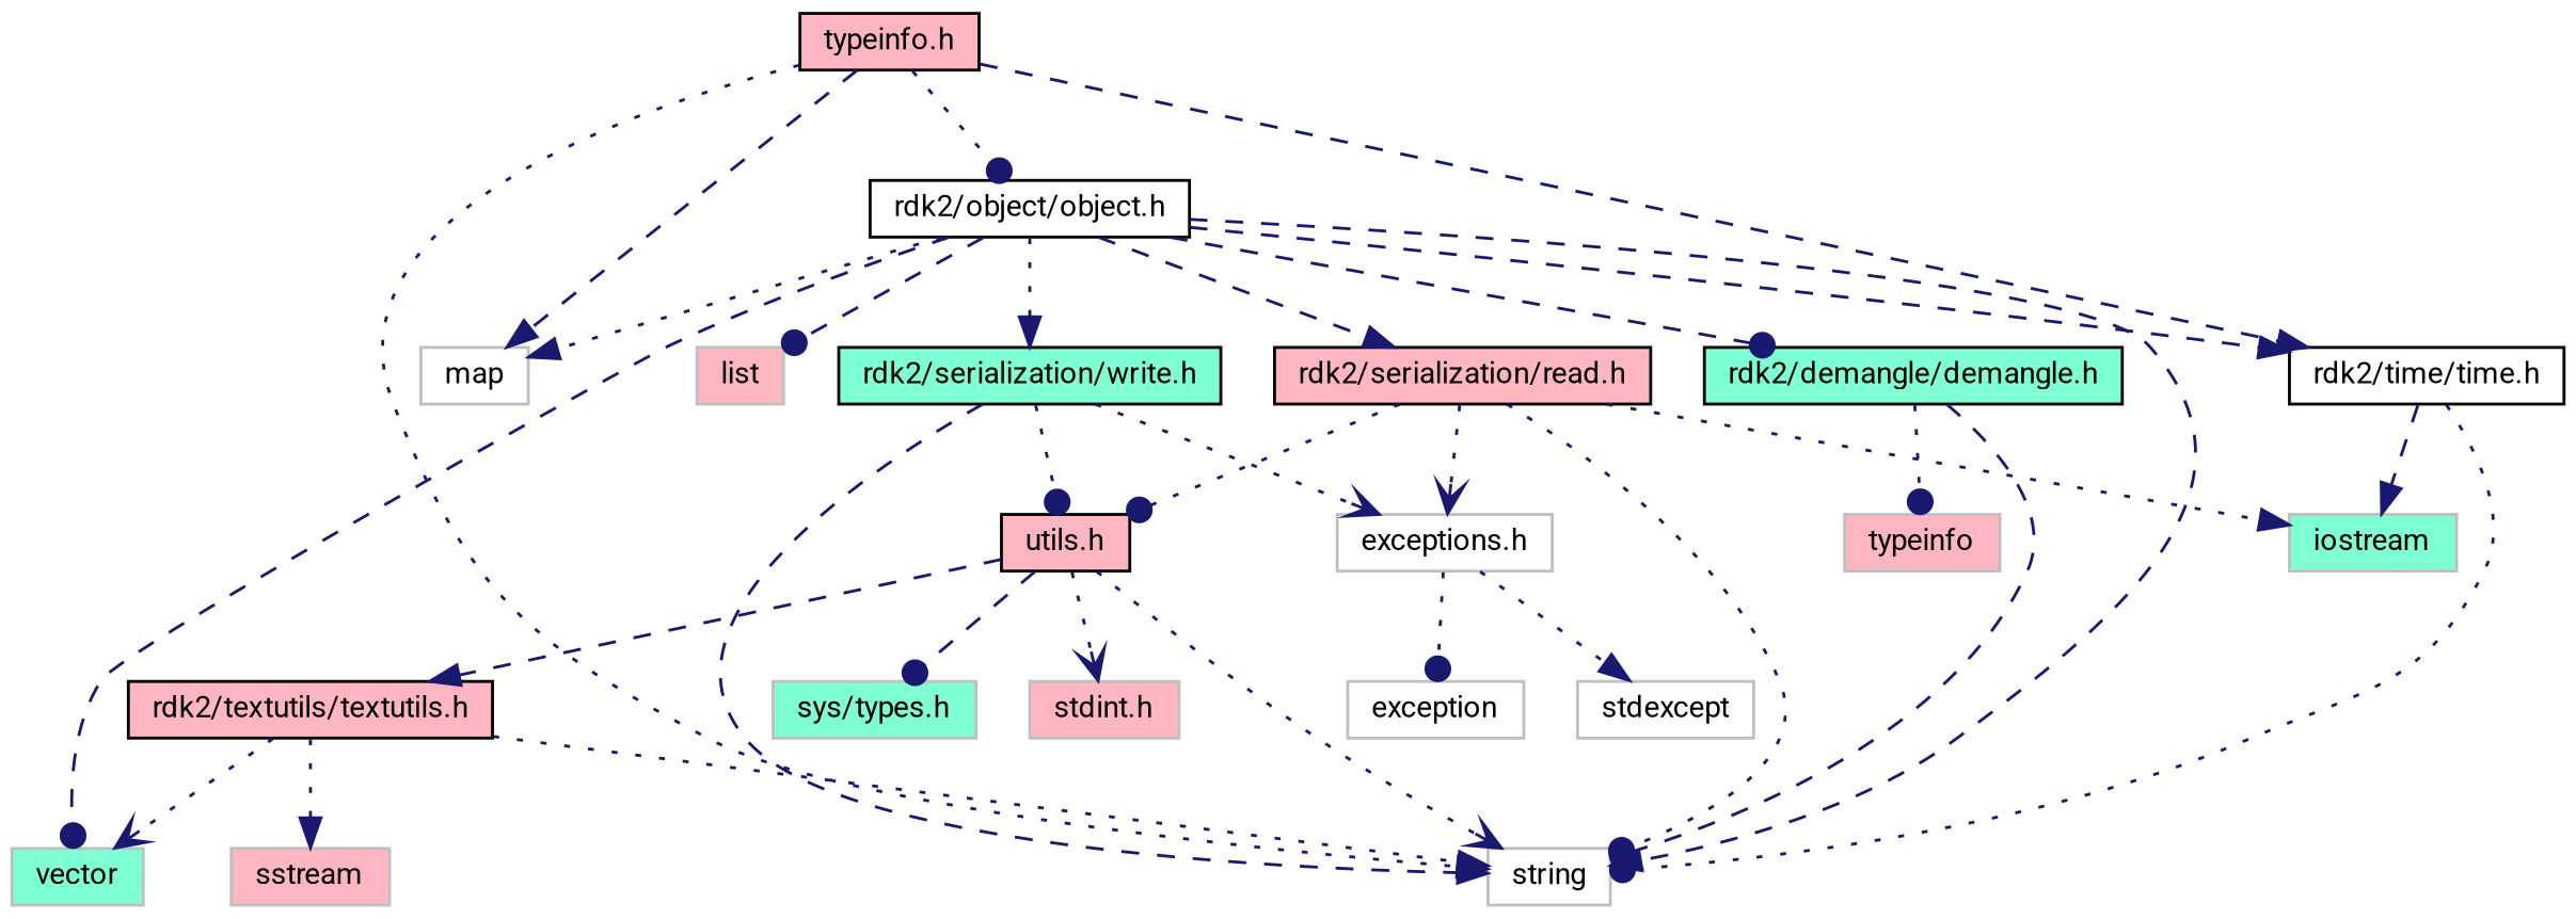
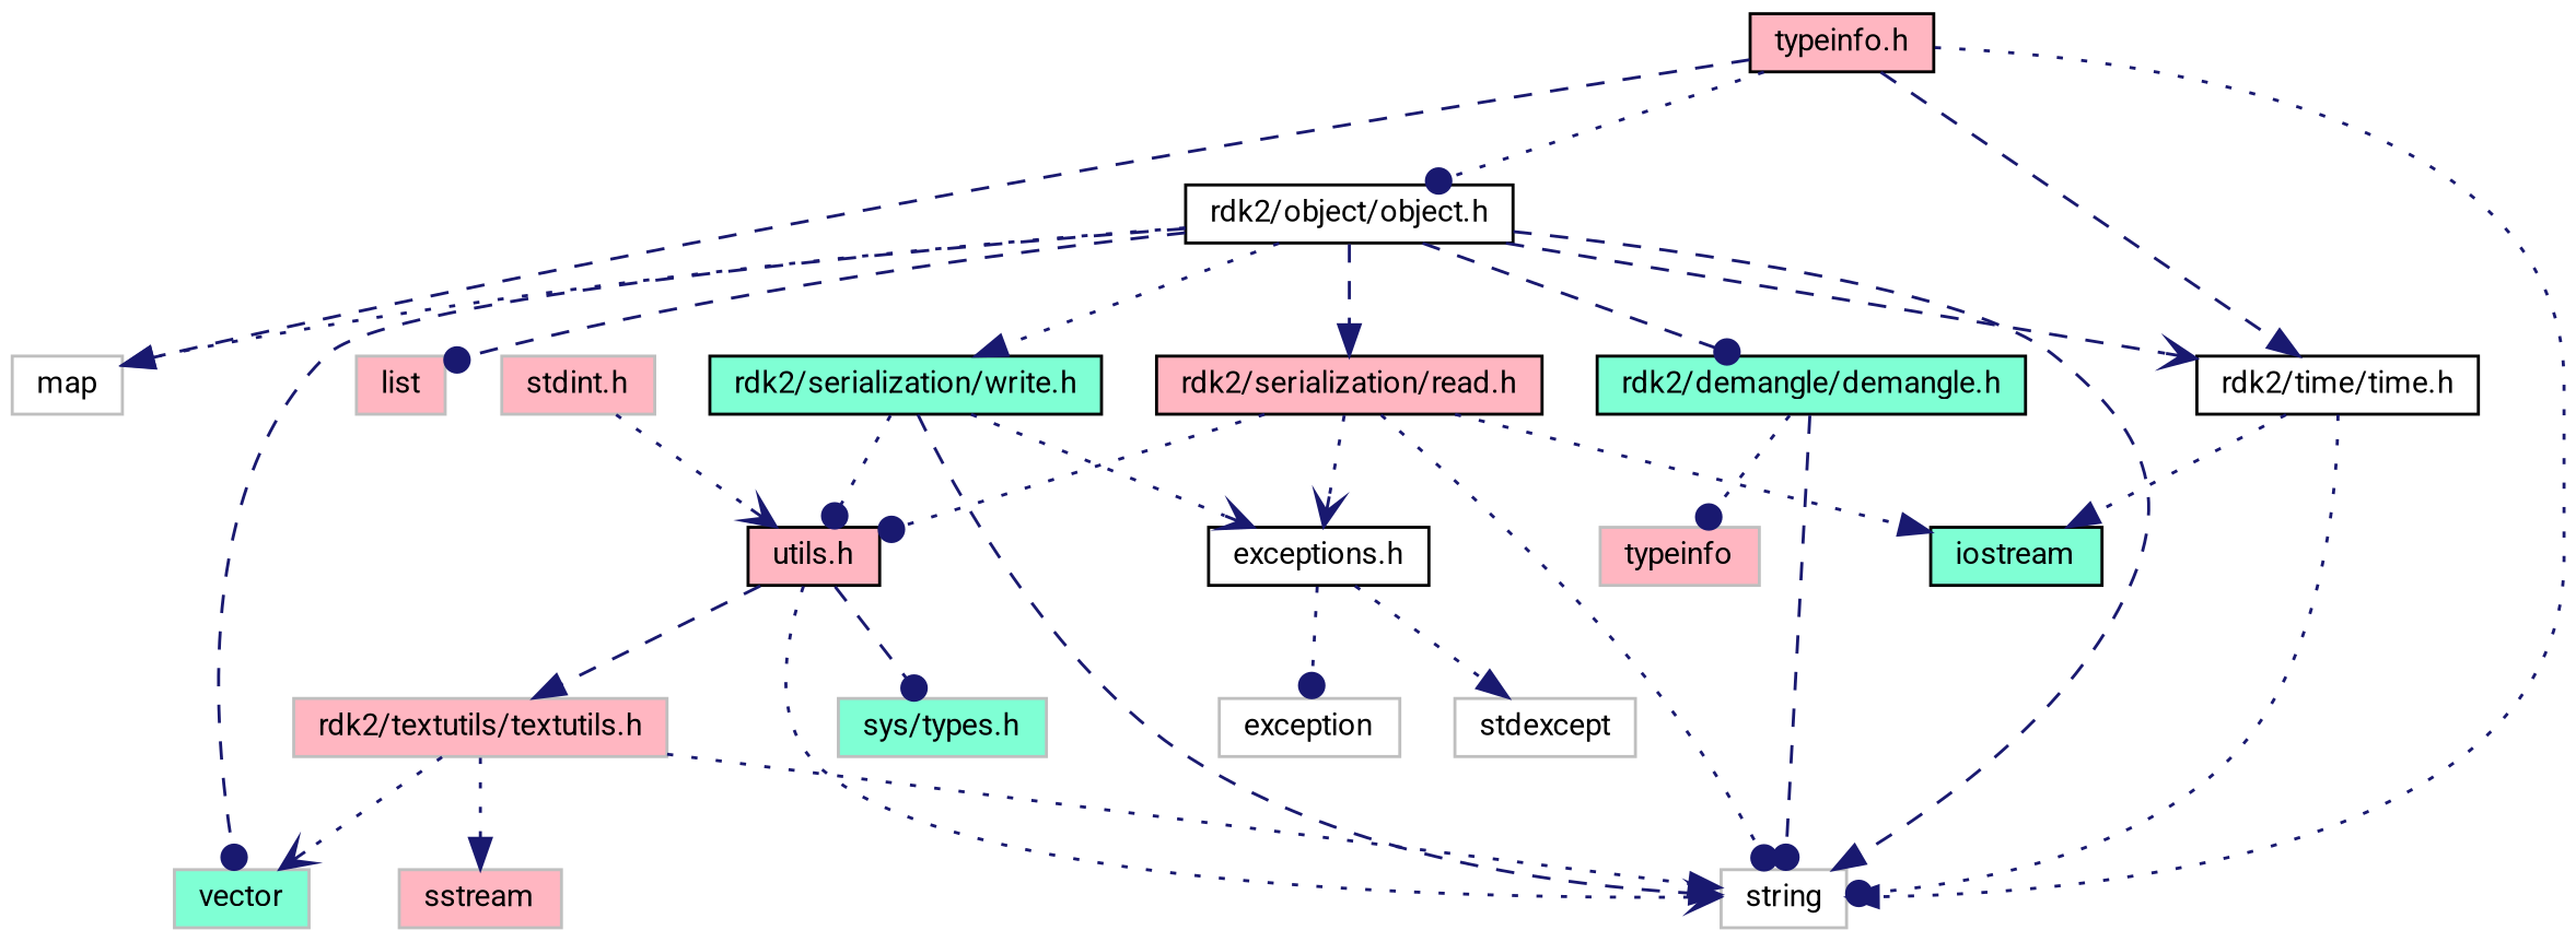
  digraph {
    fontname=Roboto
    node [color=grey75 fillcolor=lightpink fontname=Roboto fontsize=10 shape=record style=filled]
    edge [arrowhead=normal color=midnightblue fontname=Roboto fontsize=10 labelfontname="FreeSans.ttf" labelfontsize=10 style=dotted]
    n1 [color=black fontcolor=black height=0.2 label="typeinfo.h" width=0.4]
    n2 [color=black fillcolor=white height=0.2 label="rdk2/object/object.h" width=0.4]
    n3 [fillcolor=white height=0.2 label=map width=0.4]
    n4 [fillcolor=white height=0.2 label=string width=0.4]
    n5 [color=black fillcolor=white height=0.2 label="rdk2/time/time.h" width=0.4]
    n6 [height=0.2 label=list width=0.4]
    n7 [fillcolor=aquamarine height=0.2 label=vector width=0.4]
    n8 [color=black fillcolor=aquamarine height=0.2 label="rdk2/demangle/demangle.h" width=0.4]
    n9 [color=black height=0.2 label="rdk2/serialization/read.h" width=0.4]
    n10 [color=black fillcolor=aquamarine height=0.2 label="rdk2/serialization/write.h" width=0.4]
-   n11 [fillcolor=aquamarine height=0.2 label=iostream width=0.4]
+   n11 [color=black fillcolor=aquamarine height=0.2 label=iostream width=0.4]
    n12 [height=0.2 label=typeinfo width=0.4]
    n13 [color=black height=0.2 label="utils.h" width=0.4]
-   n14 [fillcolor=white height=0.2 label="exceptions.h" width=0.4]
+   n14 [color=black fillcolor=white height=0.2 label="exceptions.h" width=0.4]
    n15 [fillcolor=aquamarine height=0.2 label="sys/types.h" width=0.4]
    n16 [height=0.2 label="stdint.h" width=0.4]
-   n17 [color=black height=0.2 label="rdk2/textutils/textutils.h" width=0.4]
+   n17 [height=0.2 label="rdk2/textutils/textutils.h" width=0.4]
    n18 [fillcolor=white height=0.2 label=exception width=0.4]
    n19 [fillcolor=white height=0.2 label=stdexcept width=0.4]
    n20 [height=0.2 label=sstream width=0.4]
    n1 -> n2 [arrowhead=dot]
    n1 -> n3 [style=dashed]
    n1 -> n4
    n1 -> n5 [style=dashed]
    n2 -> n3
    n2 -> n4 [style=dashed]
-   n2 -> n5 [style=dashed]
+   n2 -> n5 [arrowhead=vee style=dashed]
    n2 -> n6 [arrowhead=dot style=dashed]
    n2 -> n7 [arrowhead=dot style=dashed]
    n2 -> n8 [arrowhead=dot style=dashed]
    n2 -> n9 [style=dashed]
    n2 -> n10
    n5 -> n4 [arrowhead=dot]
-   n5 -> n11 [style=dashed]
+   n5 -> n11
    n8 -> n4 [arrowhead=dot style=dashed]
    n8 -> n12 [arrowhead=dot]
    n9 -> n4 [arrowhead=dot]
    n9 -> n11
    n9 -> n13 [arrowhead=dot]
    n9 -> n14 [arrowhead=vee]
    n10 -> n4 [style=dashed]
    n10 -> n13 [arrowhead=dot]
    n10 -> n14 [arrowhead=vee]
    n13 -> n4 [arrowhead=vee]
    n13 -> n15 [arrowhead=dot style=dashed]
-   n13 -> n16 [arrowhead=vee]
+   n16 -> n13 [arrowhead=vee]
    n13 -> n17 [style=dashed]
    n14 -> n18 [arrowhead=dot]
    n14 -> n19
    n17 -> n4
    n17 -> n7 [arrowhead=vee]
    n17 -> n20
  }
